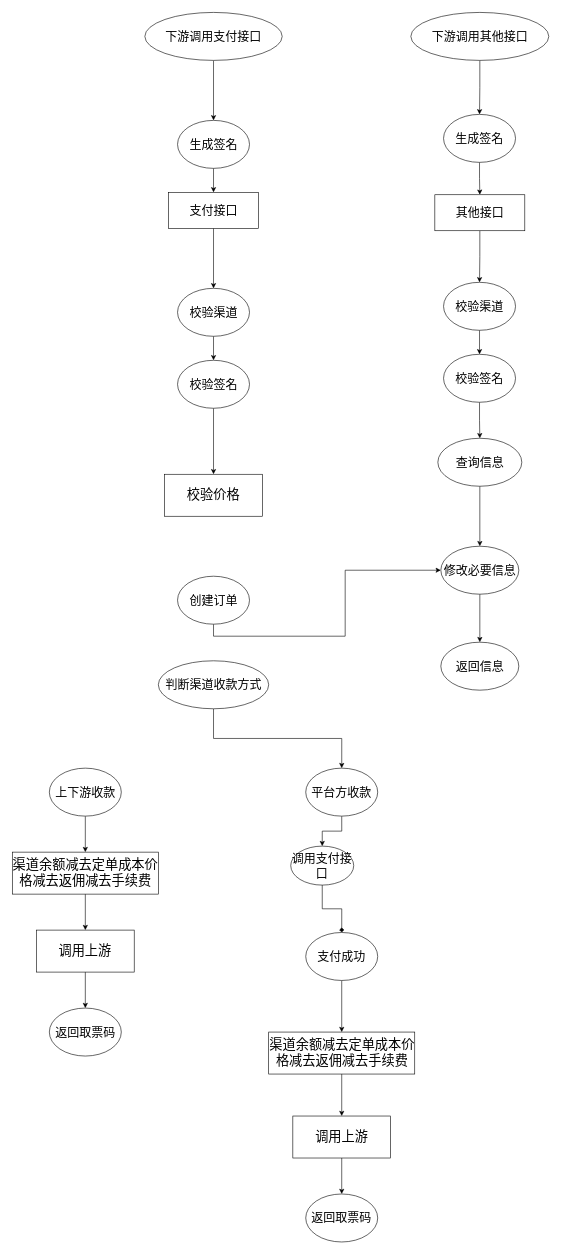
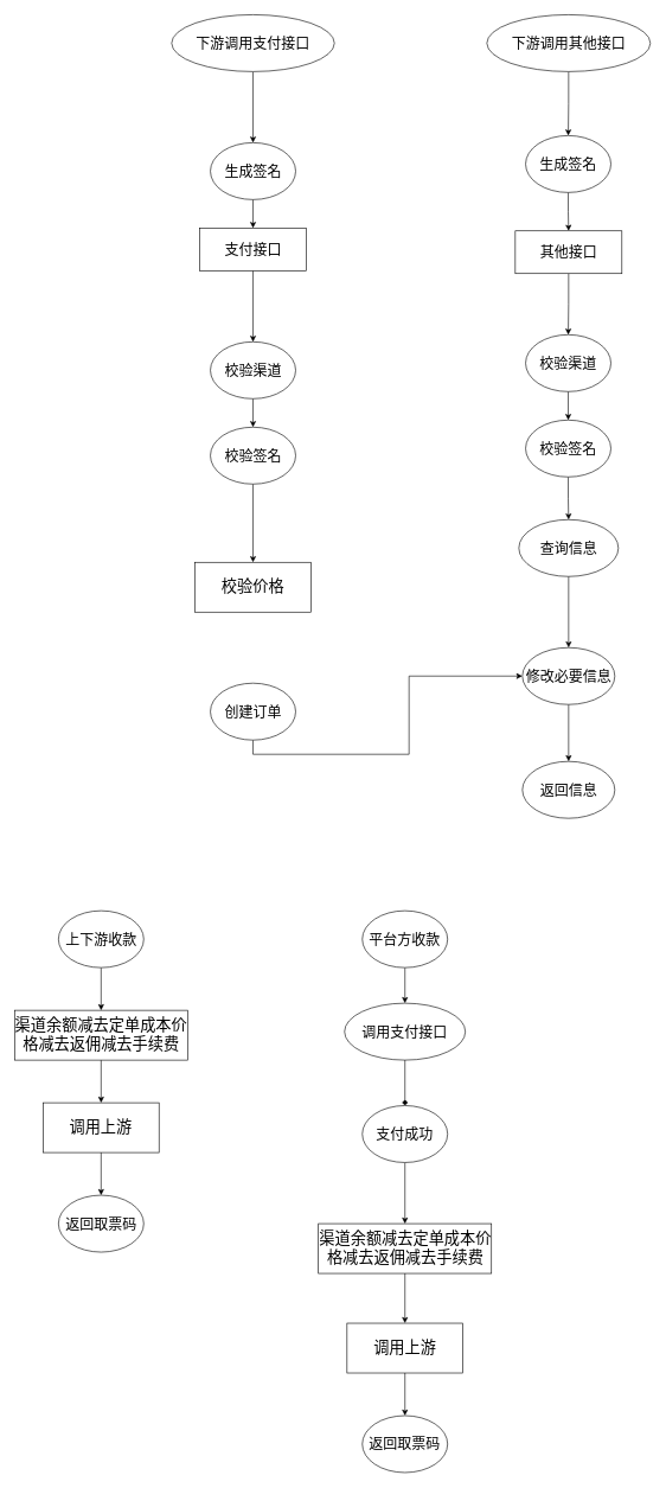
  <mxCell id="0" />
  <mxCell id="1" parent="0" />
  <mxCell id="2" style="edgeStyle=orthogonalEdgeStyle;rounded=0;orthogonalLoop=1;jettySize=auto;html=1;exitX=0.5;exitY=1;exitDx=0;exitDy=0;entryX=0.5;entryY=0;entryDx=0;entryDy=0;" parent="1" source="3" target="5" edge="1"><mxGeometry relative="1" as="geometry" /></mxCell>
  <mxCell id="3" value="&lt;font style=&quot;font-size: 20px;&quot;&gt;生成签名&lt;/font&gt;" style="ellipse;whiteSpace=wrap;html=1;" parent="1" vertex="1"><mxGeometry x="295.5" y="200" width="120" height="80" as="geometry" /></mxCell>
  <mxCell id="4" style="edgeStyle=orthogonalEdgeStyle;rounded=0;orthogonalLoop=1;jettySize=auto;html=1;exitX=0.5;exitY=1;exitDx=0;exitDy=0;entryX=0.5;entryY=0;entryDx=0;entryDy=0;" edge="1" parent="1" source="5" target="9"><mxGeometry relative="1" as="geometry" /></mxCell>
  <mxCell id="5" value="&lt;font style=&quot;font-size: 20px;&quot;&gt;支付接口&lt;/font&gt;" style="rounded=0;whiteSpace=wrap;html=1;" parent="1" vertex="1"><mxGeometry x="280.5" y="320" width="150" height="60" as="geometry" /></mxCell>
  <mxCell id="6" style="edgeStyle=orthogonalEdgeStyle;rounded=0;orthogonalLoop=1;jettySize=auto;html=1;exitX=0.5;exitY=1;exitDx=0;exitDy=0;entryX=0.5;entryY=0;entryDx=0;entryDy=0;" parent="1" source="7" target="3" edge="1"><mxGeometry relative="1" as="geometry" /></mxCell>
  <mxCell id="7" value="&lt;font style=&quot;font-size: 20px;&quot;&gt;下游调用支付接口&lt;/font&gt;" style="ellipse;whiteSpace=wrap;html=1;" parent="1" vertex="1"><mxGeometry x="241" y="20" width="229" height="80" as="geometry" /></mxCell>
  <mxCell id="8" style="edgeStyle=orthogonalEdgeStyle;rounded=0;orthogonalLoop=1;jettySize=auto;html=1;exitX=0.5;exitY=1;exitDx=0;exitDy=0;entryX=0.5;entryY=0;entryDx=0;entryDy=0;" edge="1" parent="1" source="9" target="11"><mxGeometry relative="1" as="geometry" /></mxCell>
  <mxCell id="9" value="&lt;font style=&quot;vertical-align: inherit;&quot;&gt;&lt;font style=&quot;vertical-align: inherit; font-size: 20px;&quot;&gt;校验渠道&lt;/font&gt;&lt;/font&gt;" style="ellipse;whiteSpace=wrap;html=1;" vertex="1" parent="1"><mxGeometry x="295.5" y="480" width="120" height="80" as="geometry" /></mxCell>
  <mxCell id="10" style="edgeStyle=orthogonalEdgeStyle;rounded=0;orthogonalLoop=1;jettySize=auto;html=1;exitX=0.5;exitY=1;exitDx=0;exitDy=0;" edge="1" parent="1" source="11" target="15"><mxGeometry relative="1" as="geometry" /></mxCell>
  <mxCell id="11" value="&lt;span style=&quot;font-size: 20px;&quot;&gt;&lt;font style=&quot;vertical-align: inherit;&quot;&gt;&lt;font style=&quot;vertical-align: inherit;&quot;&gt;校验签名&lt;/font&gt;&lt;/font&gt;&lt;/span&gt;" style="ellipse;whiteSpace=wrap;html=1;" vertex="1" parent="1"><mxGeometry x="295.5" y="600" width="120" height="80" as="geometry" /></mxCell>
  <mxCell id="12" style="edgeStyle=orthogonalEdgeStyle;rounded=0;orthogonalLoop=1;jettySize=auto;html=1;exitX=0.5;exitY=1;exitDx=0;exitDy=0;" edge="1" parent="1" source="13" target="33"><mxGeometry relative="1" as="geometry" /></mxCell>
  <mxCell id="13" value="&lt;span style=&quot;font-size: 20px;&quot;&gt;创建订单&lt;/span&gt;" style="ellipse;whiteSpace=wrap;html=1;" vertex="1" parent="1"><mxGeometry x="295.5" y="960" width="120" height="80" as="geometry" /></mxCell>
  <mxCell id="14" value="&lt;span style=&quot;font-size: 20px;&quot;&gt;返回取票码&lt;/span&gt;" style="ellipse;whiteSpace=wrap;html=1;" vertex="1" parent="1"><mxGeometry x="81.75" y="1680" width="120" height="80" as="geometry" /></mxCell>
  <mxCell id="15" value="&lt;font style=&quot;font-size: 22px;&quot;&gt;校验价格&lt;/font&gt;" style="rounded=0;whiteSpace=wrap;html=1;" vertex="1" parent="1"><mxGeometry x="274" y="790" width="163" height="70" as="geometry" /></mxCell>
  <mxCell id="16" style="edgeStyle=orthogonalEdgeStyle;rounded=0;orthogonalLoop=1;jettySize=auto;html=1;exitX=0.5;exitY=1;exitDx=0;exitDy=0;" edge="1" parent="1" source="17" target="14"><mxGeometry relative="1" as="geometry" /></mxCell>
  <mxCell id="17" value="&lt;span style=&quot;font-size: 22px;&quot;&gt;调用上游&lt;/span&gt;" style="rounded=0;whiteSpace=wrap;html=1;" vertex="1" parent="1"><mxGeometry x="60.25" y="1550" width="163" height="70" as="geometry" /></mxCell>
  <mxCell id="18" style="edgeStyle=orthogonalEdgeStyle;rounded=0;orthogonalLoop=1;jettySize=auto;html=1;exitX=0.5;exitY=1;exitDx=0;exitDy=0;entryX=0.5;entryY=0;entryDx=0;entryDy=0;" edge="1" parent="1" source="19" target="17"><mxGeometry relative="1" as="geometry" /></mxCell>
  <mxCell id="19" value="&lt;span style=&quot;font-size: 22px;&quot;&gt;渠道余额减去定单成本价格减去返佣减去手续费&lt;/span&gt;" style="rounded=0;whiteSpace=wrap;html=1;" vertex="1" parent="1"><mxGeometry x="20" y="1420" width="243.5" height="70" as="geometry" /></mxCell>
  <mxCell id="20" style="edgeStyle=orthogonalEdgeStyle;rounded=0;orthogonalLoop=1;jettySize=auto;html=1;exitX=0.5;exitY=1;exitDx=0;exitDy=0;entryX=0.5;entryY=0;entryDx=0;entryDy=0;" edge="1" parent="1" source="21" target="25"><mxGeometry relative="1" as="geometry" /></mxCell>
  <mxCell id="21" value="&lt;font style=&quot;font-size: 20px;&quot;&gt;生成签名&lt;/font&gt;" style="ellipse;whiteSpace=wrap;html=1;" vertex="1" parent="1"><mxGeometry x="739" y="190" width="120" height="80" as="geometry" /></mxCell>
  <mxCell id="22" style="edgeStyle=orthogonalEdgeStyle;rounded=0;orthogonalLoop=1;jettySize=auto;html=1;exitX=0.5;exitY=1;exitDx=0;exitDy=0;entryX=0.5;entryY=0;entryDx=0;entryDy=0;" edge="1" parent="1" source="23" target="21"><mxGeometry relative="1" as="geometry" /></mxCell>
  <mxCell id="23" value="&lt;font style=&quot;font-size: 20px;&quot;&gt;下游调用其他接口&lt;/font&gt;" style="ellipse;whiteSpace=wrap;html=1;" vertex="1" parent="1"><mxGeometry x="684.5" y="20" width="230" height="80" as="geometry" /></mxCell>
  <mxCell id="24" style="edgeStyle=orthogonalEdgeStyle;rounded=0;orthogonalLoop=1;jettySize=auto;html=1;exitX=0.5;exitY=1;exitDx=0;exitDy=0;entryX=0.5;entryY=0;entryDx=0;entryDy=0;" edge="1" parent="1" source="25" target="27"><mxGeometry relative="1" as="geometry" /></mxCell>
  <mxCell id="25" value="&lt;font style=&quot;font-size: 20px;&quot;&gt;其他接口&lt;/font&gt;" style="rounded=0;whiteSpace=wrap;html=1;" vertex="1" parent="1"><mxGeometry x="724.5" y="324" width="150" height="60" as="geometry" /></mxCell>
  <mxCell id="26" style="edgeStyle=orthogonalEdgeStyle;rounded=0;orthogonalLoop=1;jettySize=auto;html=1;exitX=0.5;exitY=1;exitDx=0;exitDy=0;entryX=0.5;entryY=0;entryDx=0;entryDy=0;" edge="1" parent="1" source="27" target="29"><mxGeometry relative="1" as="geometry" /></mxCell>
  <mxCell id="27" value="&lt;font style=&quot;vertical-align: inherit;&quot;&gt;&lt;font style=&quot;vertical-align: inherit; font-size: 20px;&quot;&gt;校验渠道&lt;/font&gt;&lt;/font&gt;" style="ellipse;whiteSpace=wrap;html=1;" vertex="1" parent="1"><mxGeometry x="739" y="470" width="120" height="80" as="geometry" /></mxCell>
  <mxCell id="28" style="edgeStyle=orthogonalEdgeStyle;rounded=0;orthogonalLoop=1;jettySize=auto;html=1;exitX=0.5;exitY=1;exitDx=0;exitDy=0;" edge="1" parent="1" source="29" target="31"><mxGeometry relative="1" as="geometry" /></mxCell>
  <mxCell id="29" value="&lt;span style=&quot;font-size: 20px;&quot;&gt;&lt;font style=&quot;vertical-align: inherit;&quot;&gt;&lt;font style=&quot;vertical-align: inherit;&quot;&gt;校验签名&lt;/font&gt;&lt;/font&gt;&lt;/span&gt;" style="ellipse;whiteSpace=wrap;html=1;" vertex="1" parent="1"><mxGeometry x="739" y="590" width="120" height="80" as="geometry" /></mxCell>
  <mxCell id="30" style="edgeStyle=orthogonalEdgeStyle;rounded=0;orthogonalLoop=1;jettySize=auto;html=1;exitX=0.5;exitY=1;exitDx=0;exitDy=0;" edge="1" parent="1" source="31" target="33"><mxGeometry relative="1" as="geometry" /></mxCell>
  <mxCell id="31" value="&lt;span style=&quot;font-size: 20px;&quot;&gt;查询信息&lt;/span&gt;" style="ellipse;whiteSpace=wrap;html=1;" vertex="1" parent="1"><mxGeometry x="729.5" y="730" width="140" height="80" as="geometry" /></mxCell>
  <mxCell id="32" style="edgeStyle=orthogonalEdgeStyle;rounded=0;orthogonalLoop=1;jettySize=auto;html=1;exitX=0.5;exitY=1;exitDx=0;exitDy=0;" edge="1" parent="1" source="33" target="34"><mxGeometry relative="1" as="geometry" /></mxCell>
  <mxCell id="33" value="&lt;span style=&quot;font-size: 20px;&quot;&gt;&lt;font style=&quot;vertical-align: inherit;&quot;&gt;&lt;font style=&quot;vertical-align: inherit;&quot;&gt;修改必要信息&lt;/font&gt;&lt;/font&gt;&lt;/span&gt;" style="ellipse;whiteSpace=wrap;html=1;" vertex="1" parent="1"><mxGeometry x="734.5" y="910" width="130" height="80" as="geometry" /></mxCell>
  <mxCell id="34" value="&lt;span style=&quot;font-size: 20px;&quot;&gt;&lt;font style=&quot;vertical-align: inherit;&quot;&gt;&lt;font style=&quot;vertical-align: inherit;&quot;&gt;返回信息&lt;/font&gt;&lt;/font&gt;&lt;/span&gt;" style="ellipse;whiteSpace=wrap;html=1;" vertex="1" parent="1"><mxGeometry x="734.5" y="1070" width="130" height="80" as="geometry" /></mxCell>
- <mxCell id="35" style="edgeStyle=orthogonalEdgeStyle;rounded=0;orthogonalLoop=1;jettySize=auto;html=1;exitX=0.5;exitY=1;exitDx=0;exitDy=0;" edge="1" parent="1" source="36" target="45"><mxGeometry relative="1" as="geometry" /></mxCell>
- <mxCell id="36" value="&lt;span style=&quot;font-size: 20px;&quot;&gt;判断渠道收款方式&lt;/span&gt;" style="ellipse;whiteSpace=wrap;html=1;" vertex="1" parent="1"><mxGeometry x="263.5" y="1101" width="184" height="80" as="geometry" /></mxCell>
  <mxCell id="37" style="edgeStyle=orthogonalEdgeStyle;rounded=0;orthogonalLoop=1;jettySize=auto;html=1;exitX=0.5;exitY=1;exitDx=0;exitDy=0;entryX=0.5;entryY=0;entryDx=0;entryDy=0;" edge="1" parent="1" source="38" target="19"><mxGeometry relative="1" as="geometry" /></mxCell>
  <mxCell id="38" value="&lt;span style=&quot;font-size: 20px;&quot;&gt;上下游收款&lt;/span&gt;" style="ellipse;whiteSpace=wrap;html=1;" vertex="1" parent="1"><mxGeometry x="81.75" y="1280" width="120" height="80" as="geometry" /></mxCell>
  <mxCell id="39" value="&lt;span style=&quot;font-size: 20px;&quot;&gt;返回取票码&lt;/span&gt;" style="ellipse;whiteSpace=wrap;html=1;" vertex="1" parent="1"><mxGeometry x="509.25" y="1990" width="120" height="80" as="geometry" /></mxCell>
  <mxCell id="40" style="edgeStyle=orthogonalEdgeStyle;rounded=0;orthogonalLoop=1;jettySize=auto;html=1;exitX=0.5;exitY=1;exitDx=0;exitDy=0;" edge="1" parent="1" source="41" target="39"><mxGeometry relative="1" as="geometry" /></mxCell>
  <mxCell id="41" value="&lt;span style=&quot;font-size: 22px;&quot;&gt;调用上游&lt;/span&gt;" style="rounded=0;whiteSpace=wrap;html=1;" vertex="1" parent="1"><mxGeometry x="487.75" y="1860" width="163" height="70" as="geometry" /></mxCell>
  <mxCell id="42" style="edgeStyle=orthogonalEdgeStyle;rounded=0;orthogonalLoop=1;jettySize=auto;html=1;exitX=0.5;exitY=1;exitDx=0;exitDy=0;entryX=0.5;entryY=0;entryDx=0;entryDy=0;" edge="1" parent="1" source="43" target="41"><mxGeometry relative="1" as="geometry" /></mxCell>
  <mxCell id="43" value="&lt;span style=&quot;font-size: 22px;&quot;&gt;渠道余额减去定单成本价格减去返佣减去手续费&lt;/span&gt;" style="rounded=0;whiteSpace=wrap;html=1;" vertex="1" parent="1"><mxGeometry x="447.5" y="1720" width="243.5" height="70" as="geometry" /></mxCell>
  <mxCell id="44" style="edgeStyle=orthogonalEdgeStyle;rounded=0;orthogonalLoop=1;jettySize=auto;html=1;exitX=0.5;exitY=1;exitDx=0;exitDy=0;entryX=0.5;entryY=0;entryDx=0;entryDy=0;" edge="1" parent="1" source="45" target="47"><mxGeometry relative="1" as="geometry" /></mxCell>
  <mxCell id="45" value="&lt;span style=&quot;font-size: 20px;&quot;&gt;平台方收款&lt;/span&gt;" style="ellipse;whiteSpace=wrap;html=1;" vertex="1" parent="1"><mxGeometry x="509.25" y="1280" width="120" height="80" as="geometry" /></mxCell>
  <mxCell id="46" style="edgeStyle=orthogonalEdgeStyle;rounded=0;orthogonalLoop=1;jettySize=auto;html=1;exitX=0.5;exitY=1;exitDx=0;exitDy=0;entryX=0.5;entryY=0;entryDx=0;entryDy=0;endArrow=diamond;" edge="1" parent="1" source="47" target="49"><mxGeometry relative="1" as="geometry" /></mxCell>
- <mxCell id="47" value="&lt;span style=&quot;font-size: 20px;&quot;&gt;调用支付接口&lt;/span&gt;" style="ellipse;whiteSpace=wrap;html=1;" vertex="1" parent="1"><mxGeometry x="484.25" y="1410" width="105" height="65" as="geometry" /></mxCell>
+ <mxCell id="47" value="&lt;span style=&quot;font-size: 20px;&quot;&gt;调用支付接口&lt;/span&gt;" style="ellipse;whiteSpace=wrap;html=1;" vertex="1" parent="1"><mxGeometry x="484.25" y="1410" width="170" height="80" as="geometry" /></mxCell>
  <mxCell id="48" style="edgeStyle=orthogonalEdgeStyle;rounded=0;orthogonalLoop=1;jettySize=auto;html=1;exitX=0.5;exitY=1;exitDx=0;exitDy=0;entryX=0.5;entryY=0;entryDx=0;entryDy=0;" edge="1" parent="1" source="49" target="43"><mxGeometry relative="1" as="geometry" /></mxCell>
  <mxCell id="49" value="&lt;span style=&quot;font-size: 20px;&quot;&gt;支付成功&lt;/span&gt;" style="ellipse;whiteSpace=wrap;html=1;" vertex="1" parent="1"><mxGeometry x="509.25" y="1554" width="120" height="80" as="geometry" /></mxCell>
